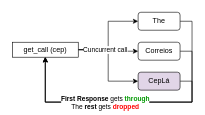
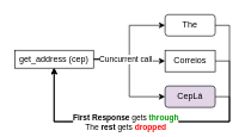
  <mxCell id="0" />
  <mxCell id="1" parent="0" />
  <mxCell id="2" style="edgeStyle=orthogonalEdgeStyle;rounded=0;orthogonalLoop=1;jettySize=auto;html=1;exitX=1;exitY=0.5;exitDx=0;exitDy=0;entryX=0;entryY=0.5;entryDx=0;entryDy=0;" edge="1" parent="1" source="6" target="8"><mxGeometry relative="1" as="geometry" /></mxCell>
  <mxCell id="3" style="edgeStyle=orthogonalEdgeStyle;rounded=0;orthogonalLoop=1;jettySize=auto;html=1;exitX=1;exitY=0.5;exitDx=0;exitDy=0;" edge="1" parent="1" source="6" target="10"><mxGeometry relative="1" as="geometry" /></mxCell>
  <mxCell id="4" style="edgeStyle=orthogonalEdgeStyle;rounded=0;orthogonalLoop=1;jettySize=auto;html=1;exitX=1;exitY=0.5;exitDx=0;exitDy=0;entryX=0;entryY=0.5;entryDx=0;entryDy=0;" edge="1" parent="1" source="6" target="13"><mxGeometry relative="1" as="geometry" /></mxCell>
  <mxCell id="5" value="Cuncurrent call" style="edgeLabel;html=1;align=center;verticalAlign=middle;resizable=0;points=[];" vertex="1" connectable="0" parent="4"><mxGeometry x="-0.533" y="2" relative="1" as="geometry"><mxPoint x="8" y="2" as="offset" /></mxGeometry></mxCell>
- <mxCell id="6" value="get_call (cep)" style="rounded=0;whiteSpace=wrap;html=1;" vertex="1" parent="1"><mxGeometry x="20" y="70" width="110" height="25" as="geometry" /></mxCell>
+ <mxCell id="6" value="get_address (cep)" style="rounded=0;whiteSpace=wrap;html=1;" vertex="1" parent="1"><mxGeometry x="20" y="70" width="110" height="25" as="geometry" /></mxCell>
  <mxCell id="7" style="edgeStyle=orthogonalEdgeStyle;rounded=0;orthogonalLoop=1;jettySize=auto;html=1;exitX=1;exitY=0.5;exitDx=0;exitDy=0;entryX=0.5;entryY=1;entryDx=0;entryDy=0;" edge="1" parent="1" source="8" target="6"><mxGeometry relative="1" as="geometry"><Array as="points"><mxPoint x="320" y="35" /><mxPoint x="320" y="170" /><mxPoint x="75" y="170" /></Array></mxGeometry></mxCell>
  <mxCell id="8" value="The" style="rounded=1;whiteSpace=wrap;html=1;" vertex="1" parent="1"><mxGeometry x="230" y="20" width="70" height="30" as="geometry" /></mxCell>
  <mxCell id="9" style="edgeStyle=orthogonalEdgeStyle;rounded=0;orthogonalLoop=1;jettySize=auto;html=1;exitX=1;exitY=0.5;exitDx=0;exitDy=0;entryX=0.5;entryY=1;entryDx=0;entryDy=0;" edge="1" parent="1" source="10" target="6"><mxGeometry relative="1" as="geometry"><Array as="points"><mxPoint x="320" y="85" /><mxPoint x="320" y="170" /><mxPoint x="75" y="170" /></Array></mxGeometry></mxCell>
- <mxCell id="10" value="Correios" style="rounded=1;whiteSpace=wrap;html=1;" vertex="1" parent="1"><mxGeometry x="230" y="70" width="70" height="30" as="geometry" /></mxCell>
+ <mxCell id="10" value="Correios" style="whiteSpace=wrap;html=1;rounded=0;" vertex="1" parent="1"><mxGeometry x="230" y="70" width="70" height="30" as="geometry" /></mxCell>
  <mxCell id="11" style="edgeStyle=orthogonalEdgeStyle;rounded=0;orthogonalLoop=1;jettySize=auto;html=1;exitX=1;exitY=0.5;exitDx=0;exitDy=0;entryX=0.5;entryY=1;entryDx=0;entryDy=0;" edge="1" parent="1" source="13" target="6"><mxGeometry relative="1" as="geometry"><Array as="points"><mxPoint x="320" y="135" /><mxPoint x="320" y="170" /><mxPoint x="75" y="170" /></Array></mxGeometry></mxCell>
  <mxCell id="12" value="&lt;div&gt;&lt;b&gt;First Response&lt;/b&gt; gets &lt;font color=&quot;#009900&quot;&gt;&lt;b&gt;through &lt;/b&gt;&lt;/font&gt;&lt;br&gt;&lt;/div&gt;The &lt;b&gt;rest&lt;/b&gt; gets &lt;font color=&quot;#FF0000&quot;&gt;&lt;b&gt;dropped&lt;/b&gt;&lt;/font&gt;" style="edgeLabel;html=1;align=center;verticalAlign=middle;resizable=0;points=[];" vertex="1" connectable="0" parent="11"><mxGeometry x="0.071" relative="1" as="geometry"><mxPoint as="offset" /></mxGeometry></mxCell>
  <mxCell id="13" value="CepLá" style="rounded=1;whiteSpace=wrap;html=1;fillColor=#e1d5e7;" vertex="1" parent="1"><mxGeometry x="230" y="120" width="70" height="30" as="geometry" /></mxCell>
